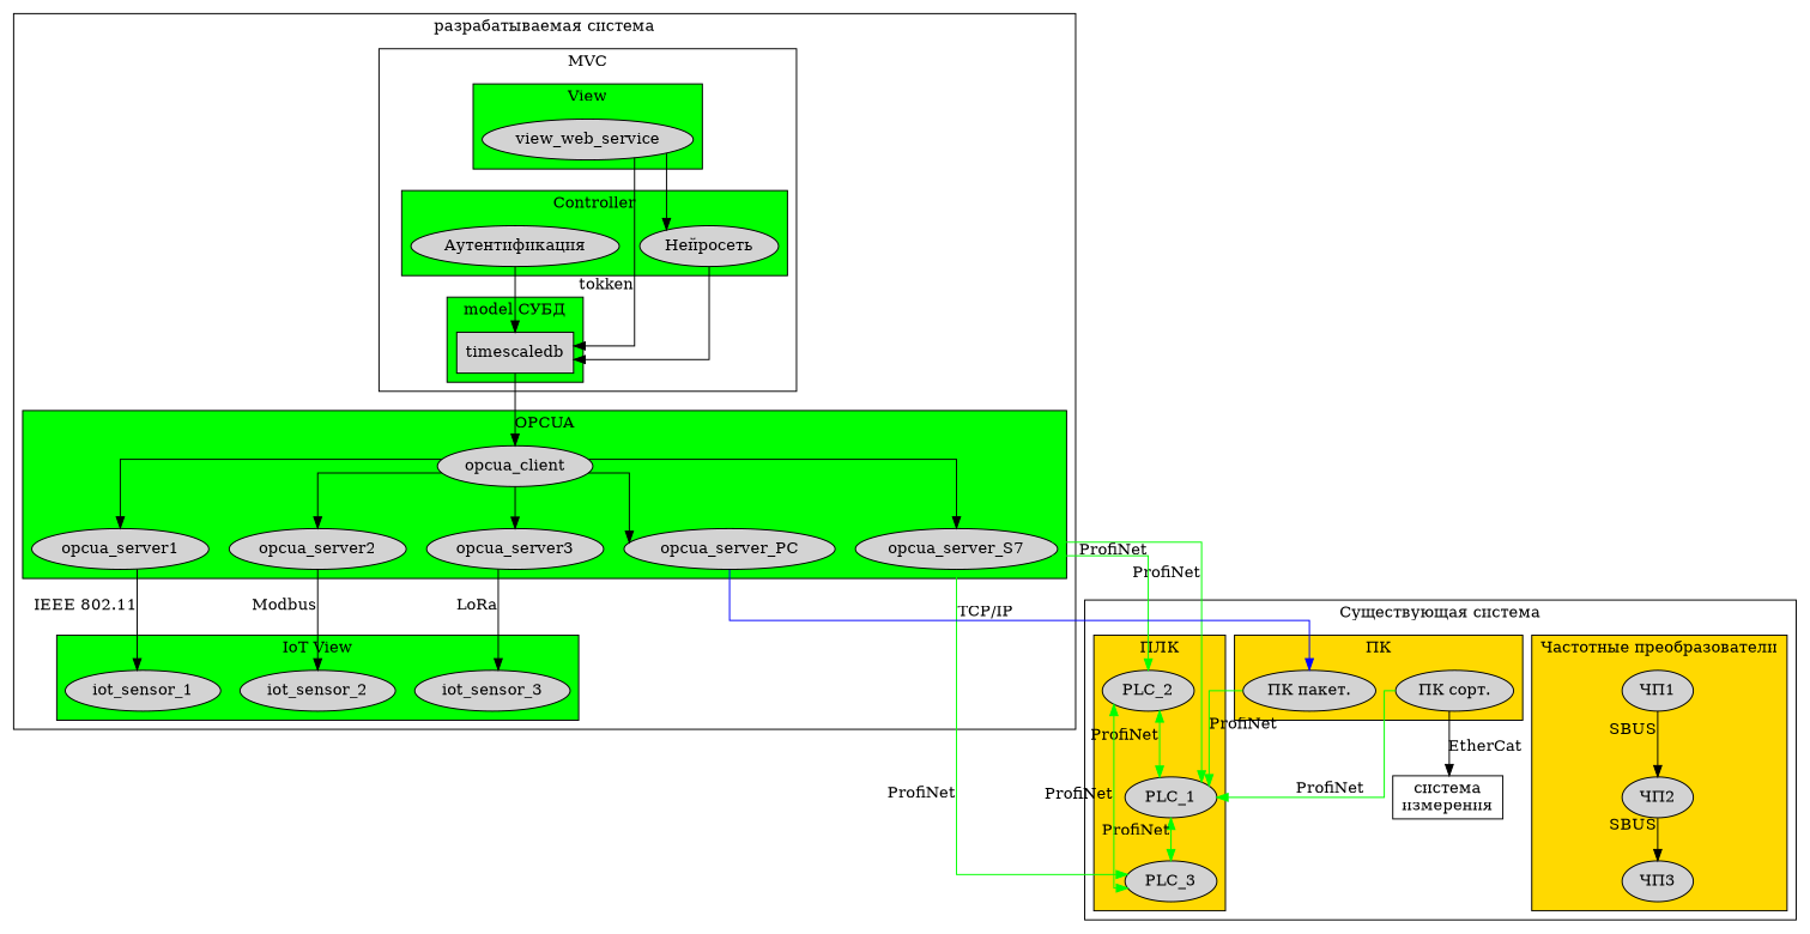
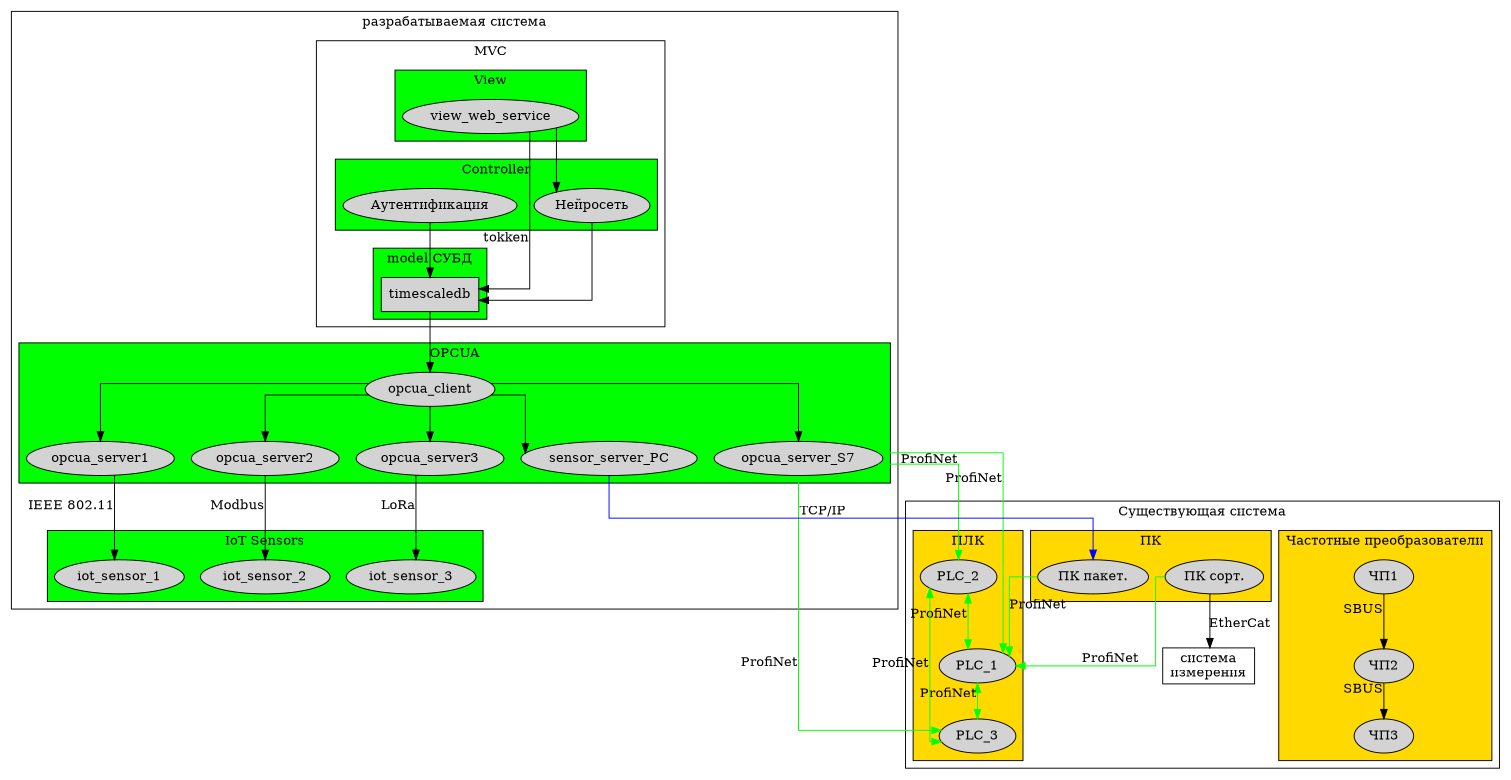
  digraph {
    splines=ortho
    node [shape=ellipse style=filled]
    opcua_server1
    opcua_server2
    opcua_server3
    opcua_server_S7
-   opcua_server_PC
+   opcua_server_PC [label=sensor_server_PC]
    opcua_client
    timescaledb [shape=rectangle]
    n8 [label="Аутентификация"]
    n9 [label="Нейросеть"]
    view_web_service
    iot_sensor_1
    iot_sensor_2
    iot_sensor_3
    PLC_1
    PLC_2
    PLC_3
    n17 [label="ЧП1"]
    n18 [label="ЧП2"]
    n19 [label="ЧП3"]
    n20 [label="ПК сорт."]
    n21 [label="ПК пакет."]
    n22 [label="система\nизмерения" shape=rectangle style=""]
    subgraph cluster_1 {
      label="разрабатываемая система"
      subgraph cluster_2 {
        bgcolor="#00ff00"
        label=OPCUA
        opcua_server1
        opcua_server2
        opcua_server3
        opcua_server_S7
        opcua_server_PC
        opcua_client
      }
      subgraph cluster_3 {
        label=MVC
        subgraph cluster_4 {
          bgcolor="#00ff00"
          label="model СУБД"
          timescaledb
        }
        subgraph cluster_5 {
          bgcolor="#00ff00"
          label=Controller
          n8
          n9
        }
        subgraph cluster_6 {
          bgcolor="#00ff00"
          label=View
          view_web_service
        }
      }
      subgraph cluster_7 {
        bgcolor="#00ff00"
-       label="IoT View"
+       label="IoT Sensors"
        iot_sensor_1
        iot_sensor_2
        iot_sensor_3
      }
    }
    subgraph cluster_8 {
      label="Существующая система"
      n22
      subgraph cluster_9 {
        bgcolor="#ffd900"
        label="ПЛК"
        splines=line
        PLC_1
        PLC_2
        PLC_3
      }
      subgraph cluster_10 {
        bgcolor="#ffd900"
        label="Частотные преобразователи"
        n17
        n18
        n19
      }
      subgraph cluster_11 {
        bgcolor="#ffd900"
        label="ПК"
        n20
        n21
      }
    }
    opcua_server1 -> iot_sensor_1 [xlabel="IEEE 802.11"]
    opcua_server2 -> iot_sensor_2 [xlabel=Modbus]
    opcua_server3 -> iot_sensor_3 [xlabel=LoRa]
    opcua_server_S7 -> PLC_1 [color=green xlabel=ProfiNet]
    opcua_server_S7 -> PLC_2 [color=green xlabel=ProfiNet]
    opcua_server_S7 -> PLC_3 [color=green xlabel=ProfiNet]
    opcua_server_PC -> n21 [color="#0000ff" xlabel="TCP/IP"]
    opcua_client -> opcua_server1
    opcua_client -> opcua_server2
    opcua_client -> opcua_server3
    opcua_client -> opcua_server_S7
    opcua_client -> opcua_server_PC
    timescaledb -> opcua_client
    n8 -> timescaledb
    n9 -> timescaledb
    view_web_service -> timescaledb [xlabel=tokken]
    view_web_service -> n9
    PLC_1 -> PLC_3 [color=green dir=both xlabel=ProfiNet]
    PLC_2 -> PLC_1 [color=green dir=both xlabel=ProfiNet]
    PLC_2 -> PLC_3 [color=green dir=both xlabel=ProfiNet]
    n17 -> n18 [xlabel=SBUS]
    n18 -> n19 [xlabel=SBUS]
    n20 -> PLC_1 [color=green xlabel=ProfiNet]
    n20 -> n22 [label=EtherCat]
    n21 -> PLC_1 [color=green xlabel=ProfiNet]
  }
